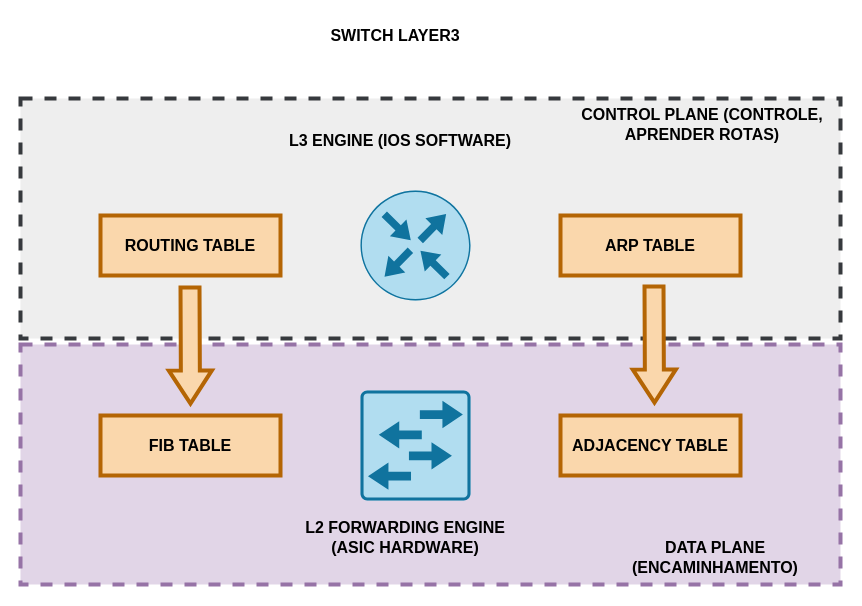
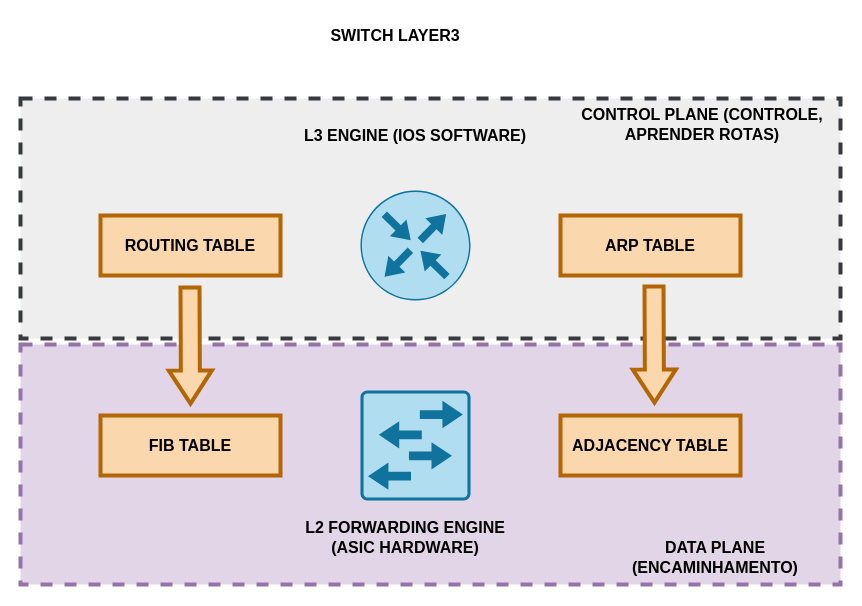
  <mxCell id="0" />
  <mxCell id="1" parent="0" />
  <mxCell id="2" value="" style="rounded=0;whiteSpace=wrap;html=1;dashed=1;strokeWidth=4;fillColor=#e1d5e7;strokeColor=#9673a6;" vertex="1" parent="1"><mxGeometry y="344" width="820" height="240" as="geometry" x="20" /></mxCell>
  <mxCell id="3" value="" style="rounded=0;whiteSpace=wrap;html=1;dashed=1;strokeWidth=4;fillColor=#eeeeee;strokeColor=#36393d;" vertex="1" parent="1"><mxGeometry y="98" width="820" height="240" as="geometry" x="20" /></mxCell>
  <mxCell id="4" value="" style="sketch=0;points=[[0.5,0,0],[1,0.5,0],[0.5,1,0],[0,0.5,0],[0.145,0.145,0],[0.856,0.145,0],[0.855,0.856,0],[0.145,0.855,0]];verticalLabelPosition=bottom;html=1;verticalAlign=top;aspect=fixed;align=center;pointerEvents=1;shape=mxgraph.cisco19.rect;prIcon=router;fillColor=#b1ddf0;strokeColor=#10739e;" vertex="1" parent="1"><mxGeometry x="360" y="190" width="110" height="110" as="geometry" /></mxCell>
  <mxCell id="5" value="" style="sketch=0;points=[[0.015,0.015,0],[0.985,0.015,0],[0.985,0.985,0],[0.015,0.985,0],[0.25,0,0],[0.5,0,0],[0.75,0,0],[1,0.25,0],[1,0.5,0],[1,0.75,0],[0.75,1,0],[0.5,1,0],[0.25,1,0],[0,0.75,0],[0,0.5,0],[0,0.25,0]];verticalLabelPosition=bottom;html=1;verticalAlign=top;aspect=fixed;align=center;pointerEvents=1;shape=mxgraph.cisco19.rect;prIcon=workgroup_switch;fillColor=#b1ddf0;strokeColor=#10739e;" vertex="1" parent="1"><mxGeometry x="360" y="390" width="110" height="110" as="geometry" /></mxCell>
  <mxCell id="6" value="FIB TABLE" style="rounded=0;whiteSpace=wrap;html=1;fillColor=#fad7ac;strokeColor=#b46504;fontStyle=1;fontSize=16;strokeWidth=4;" vertex="1" parent="1"><mxGeometry x="100" y="415" width="180" height="60" as="geometry" /></mxCell>
  <mxCell id="7" value="ROUTING TABLE" style="rounded=0;whiteSpace=wrap;html=1;fillColor=#fad7ac;strokeColor=#b46504;fontStyle=1;fontSize=16;strokeWidth=4;" vertex="1" parent="1"><mxGeometry x="100" y="215" width="180" height="60" as="geometry" /></mxCell>
  <mxCell id="8" value="ARP TABLE" style="rounded=0;whiteSpace=wrap;html=1;fillColor=#fad7ac;strokeColor=#b46504;fontStyle=1;fontSize=16;strokeWidth=4;" vertex="1" parent="1"><mxGeometry x="560" y="215" width="180" height="60" as="geometry" /></mxCell>
  <mxCell id="9" value="ADJACENCY TABLE" style="rounded=0;whiteSpace=wrap;html=1;fillColor=#fad7ac;strokeColor=#b46504;fontStyle=1;fontSize=16;strokeWidth=4;" vertex="1" parent="1"><mxGeometry x="560" y="415" width="180" height="60" as="geometry" /></mxCell>
  <mxCell id="10" value="" style="shape=flexArrow;endArrow=classic;html=1;rounded=0;fillColor=#fad7ac;strokeColor=#b46504;strokeWidth=4;width=16;endSize=9.66;" edge="1" parent="1"><mxGeometry width="50" height="50" relative="1" as="geometry"><mxPoint x="189.5" y="285" as="sourcePoint" /><mxPoint x="190" y="405" as="targetPoint" /></mxGeometry></mxCell>
  <mxCell id="11" value="" style="shape=flexArrow;endArrow=classic;html=1;rounded=0;fillColor=#fad7ac;strokeColor=#b46504;strokeWidth=4;width=16;endSize=9.66;" edge="1" parent="1"><mxGeometry width="50" height="50" relative="1" as="geometry"><mxPoint x="653.5" y="284" as="sourcePoint" /><mxPoint x="654" y="404" as="targetPoint" /></mxGeometry></mxCell>
  <mxCell id="12" value="SWITCH LAYER3" style="text;html=1;strokeColor=none;fillColor=none;align=center;verticalAlign=middle;whiteSpace=wrap;rounded=0;strokeWidth=1;fontSize=16;fontStyle=1" vertex="1" parent="1"><mxGeometry x="325" y="20" width="140" height="30" as="geometry" /></mxCell>
- <mxCell id="13" value="L3 ENGINE (IOS SOFTWARE)" style="text;html=1;strokeColor=none;fillColor=none;align=center;verticalAlign=middle;whiteSpace=wrap;rounded=0;strokeWidth=1;fontSize=16;fontStyle=1" vertex="1" parent="1"><mxGeometry x="285" y="125" width="230" height="30" as="geometry" /></mxCell>
+ <mxCell id="13" value="L3 ENGINE (IOS SOFTWARE)" style="text;html=1;strokeColor=none;fillColor=none;align=center;verticalAlign=middle;whiteSpace=wrap;rounded=0;strokeWidth=1;fontSize=16;fontStyle=1" vertex="1" parent="1"><mxGeometry x="300" y="120" width="230" height="30" as="geometry" /></mxCell>
  <mxCell id="14" value="CONTROL PLANE (CONTROLE, APRENDER ROTAS)" style="text;html=1;strokeColor=none;fillColor=none;align=center;verticalAlign=middle;whiteSpace=wrap;rounded=0;strokeWidth=1;fontSize=16;fontStyle=1" vertex="1" parent="1"><mxGeometry x="577" y="109" width="250" height="30" as="geometry" /></mxCell>
  <mxCell id="15" value="L2 FORWARDING ENGINE (ASIC HARDWARE)" style="text;html=1;strokeColor=none;fillColor=none;align=center;verticalAlign=middle;whiteSpace=wrap;rounded=0;strokeWidth=1;fontSize=16;fontStyle=1" vertex="1" parent="1"><mxGeometry x="290" y="522" width="230" height="30" as="geometry" /></mxCell>
  <mxCell id="16" value="DATA PLANE (ENCAMINHAMENTO)" style="text;html=1;strokeColor=none;fillColor=none;align=center;verticalAlign=middle;whiteSpace=wrap;rounded=0;strokeWidth=1;fontSize=16;fontStyle=1" vertex="1" parent="1"><mxGeometry x="600" y="542" width="230" height="30" as="geometry" /></mxCell>
